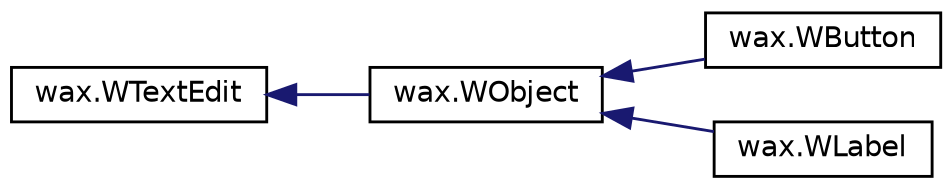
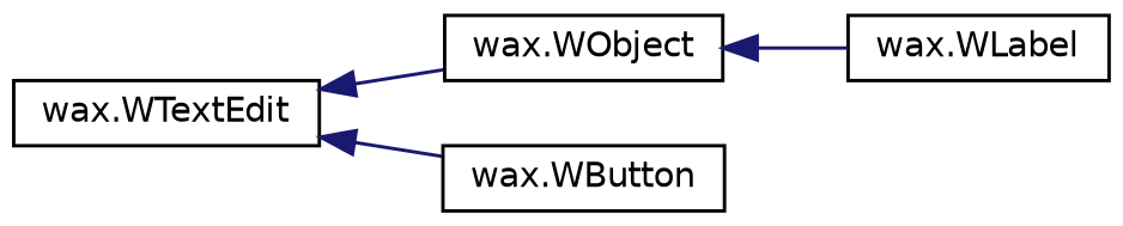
  digraph {
    rankdir=LR
    node [color=black fillcolor=white fontname=Helvetica fontsize=10 shape=record style=filled]
    edge [color=midnightblue dir=back fontname=Helvetica fontsize=10 labelfontname=Helvetica labelfontsize=10 style=solid]
    n1 [height=0.2 label="wax.WObject" width=0.4]
    n2 [height=0.2 label="wax.WButton" width=0.4]
    n3 [height=0.2 label="wax.WLabel" width=0.4]
    n4 [height=0.2 label="wax.WTextEdit" width=0.4]
-   n1 -> n2
+   n4 -> n2
    n1 -> n3
    n4 -> n1
  }
